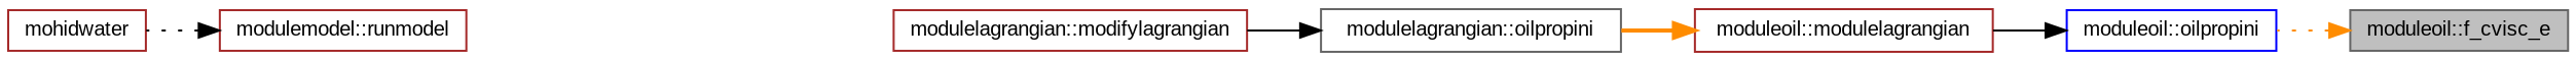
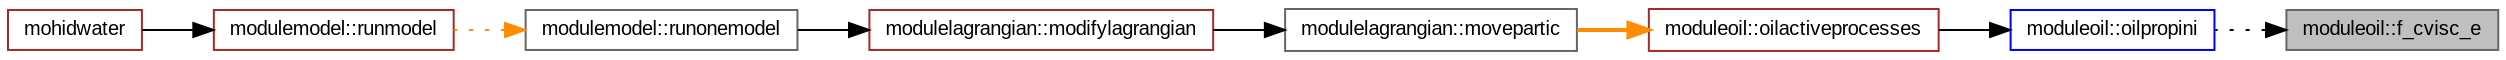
  digraph {
    fontname="Liberation Sans"
    rankdir=RL
    node [color=brown fillcolor=white fontname="Liberation Sans" fontsize=10 shape=record style=filled]
    edge [color=black dir=back fontname="Liberation Sans" fontsize=10 labelfontname=Helvetica labelfontsize=10 style=dotted]
    n1 [color=gray40 fillcolor=grey75 fontcolor=black height=0.2 label="moduleoil::f_cvisc_e" width=0.4]
    n2 [color=blue height=0.2 label="moduleoil::oilpropini" width=0.4]
-   n3 [height=0.2 label="moduleoil::modulelagrangian" width=0.4]
-   n4 [color=gray40 height=0.2 label="modulelagrangian::oilpropini" width=0.4]
+   n3 [height=0.2 label="moduleoil::oilactiveprocesses" width=0.4]
+   n4 [color=gray40 height=0.2 label="modulelagrangian::movepartic" width=0.4]
    n5 [height=0.2 label="modulelagrangian::modifylagrangian" width=0.4]
+   n6 [color=gray40 height=0.2 label="modulemodel::runonemodel" width=0.4]
    n7 [height=0.2 label="modulemodel::runmodel" width=0.4]
    n8 [height=0.2 label=mohidwater width=0.4]
-   n1 -> n2 [color=darkorange]
+   n1 -> n2
    n2 -> n3 [style=solid]
    n3 -> n4 [color=darkorange style=bold]
    n4 -> n5 [style=solid]
-   n7 -> n8
+   n5 -> n6 [style=solid]
+   n6 -> n7 [color=darkorange]
+   n7 -> n8 [style=solid]
  }
